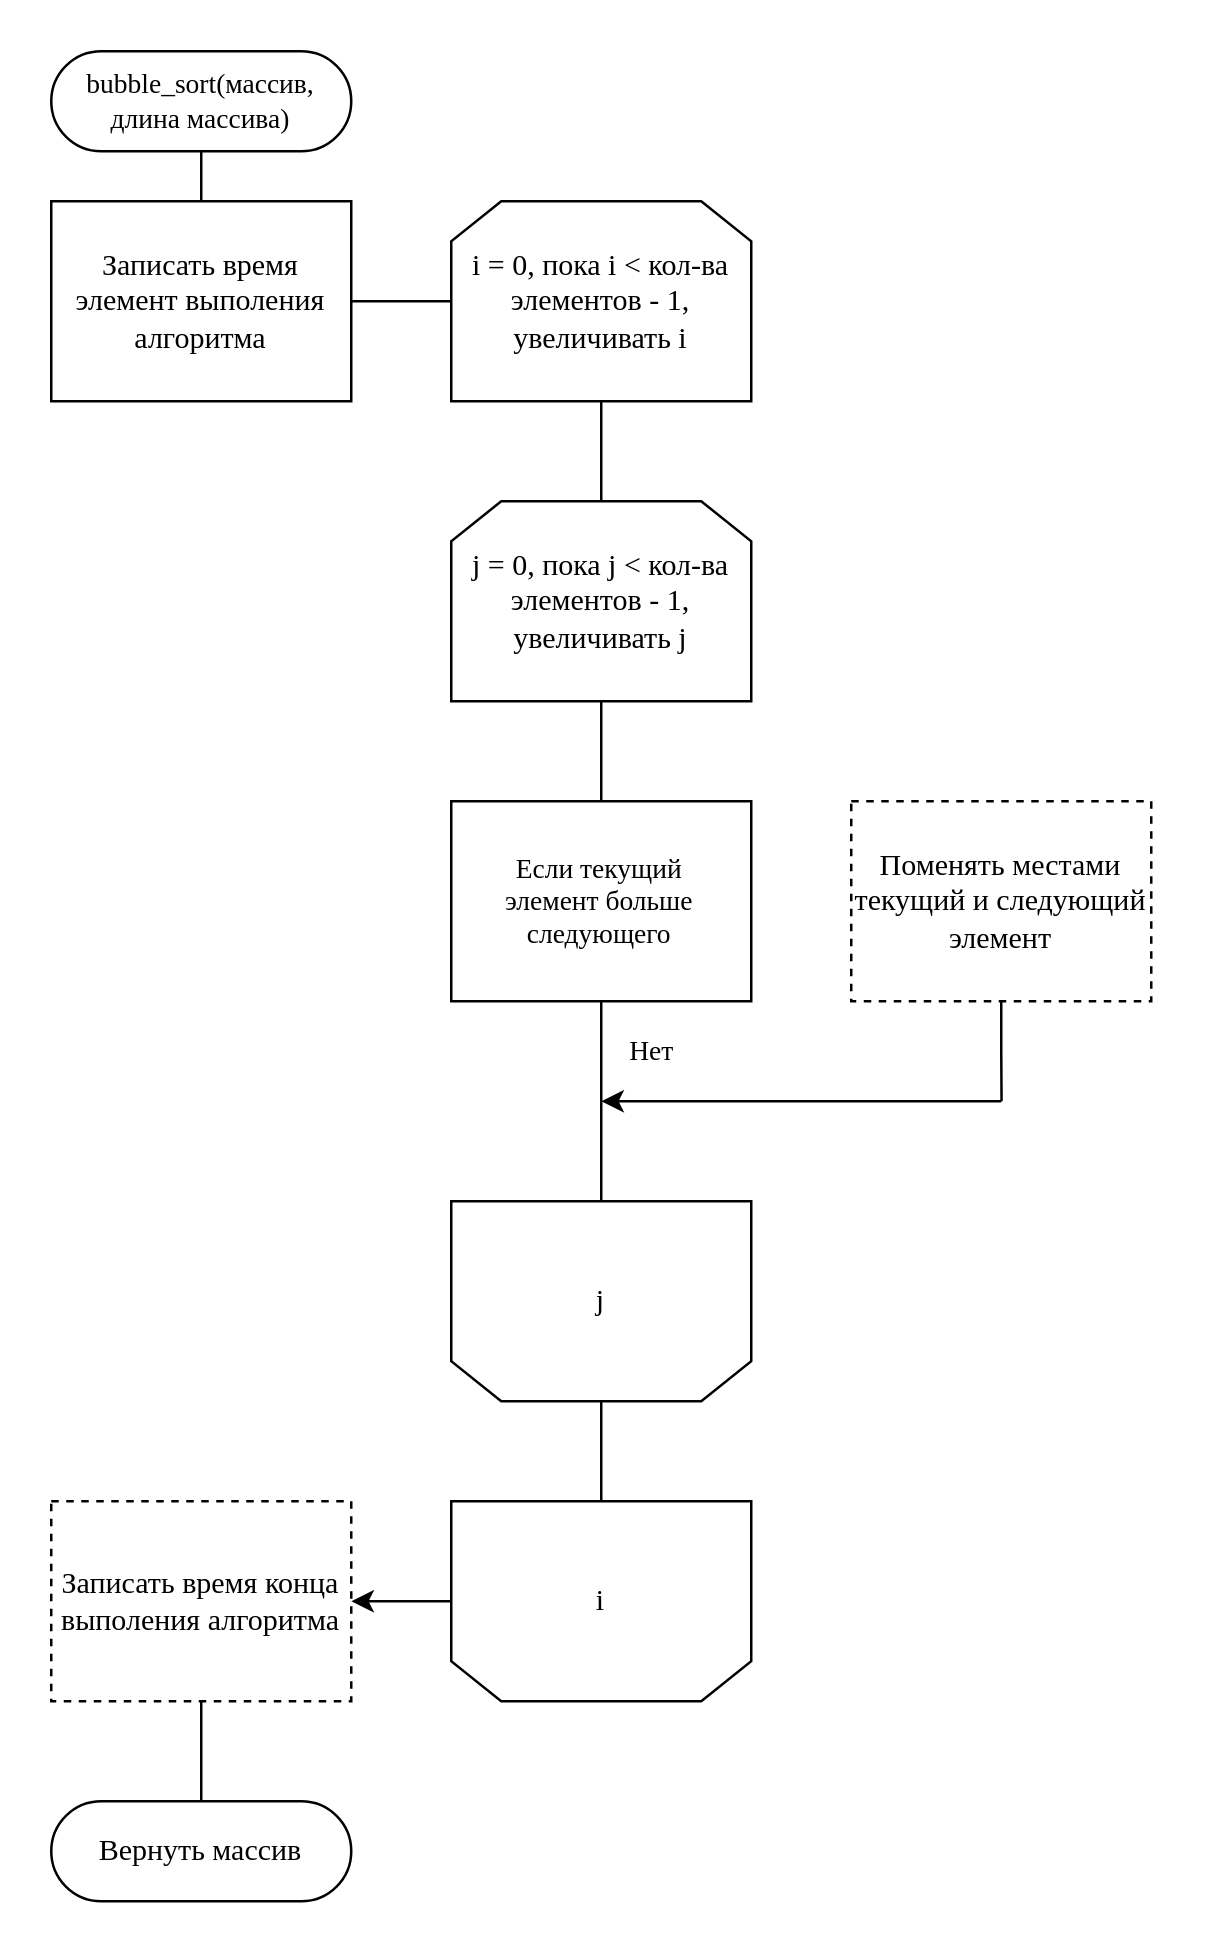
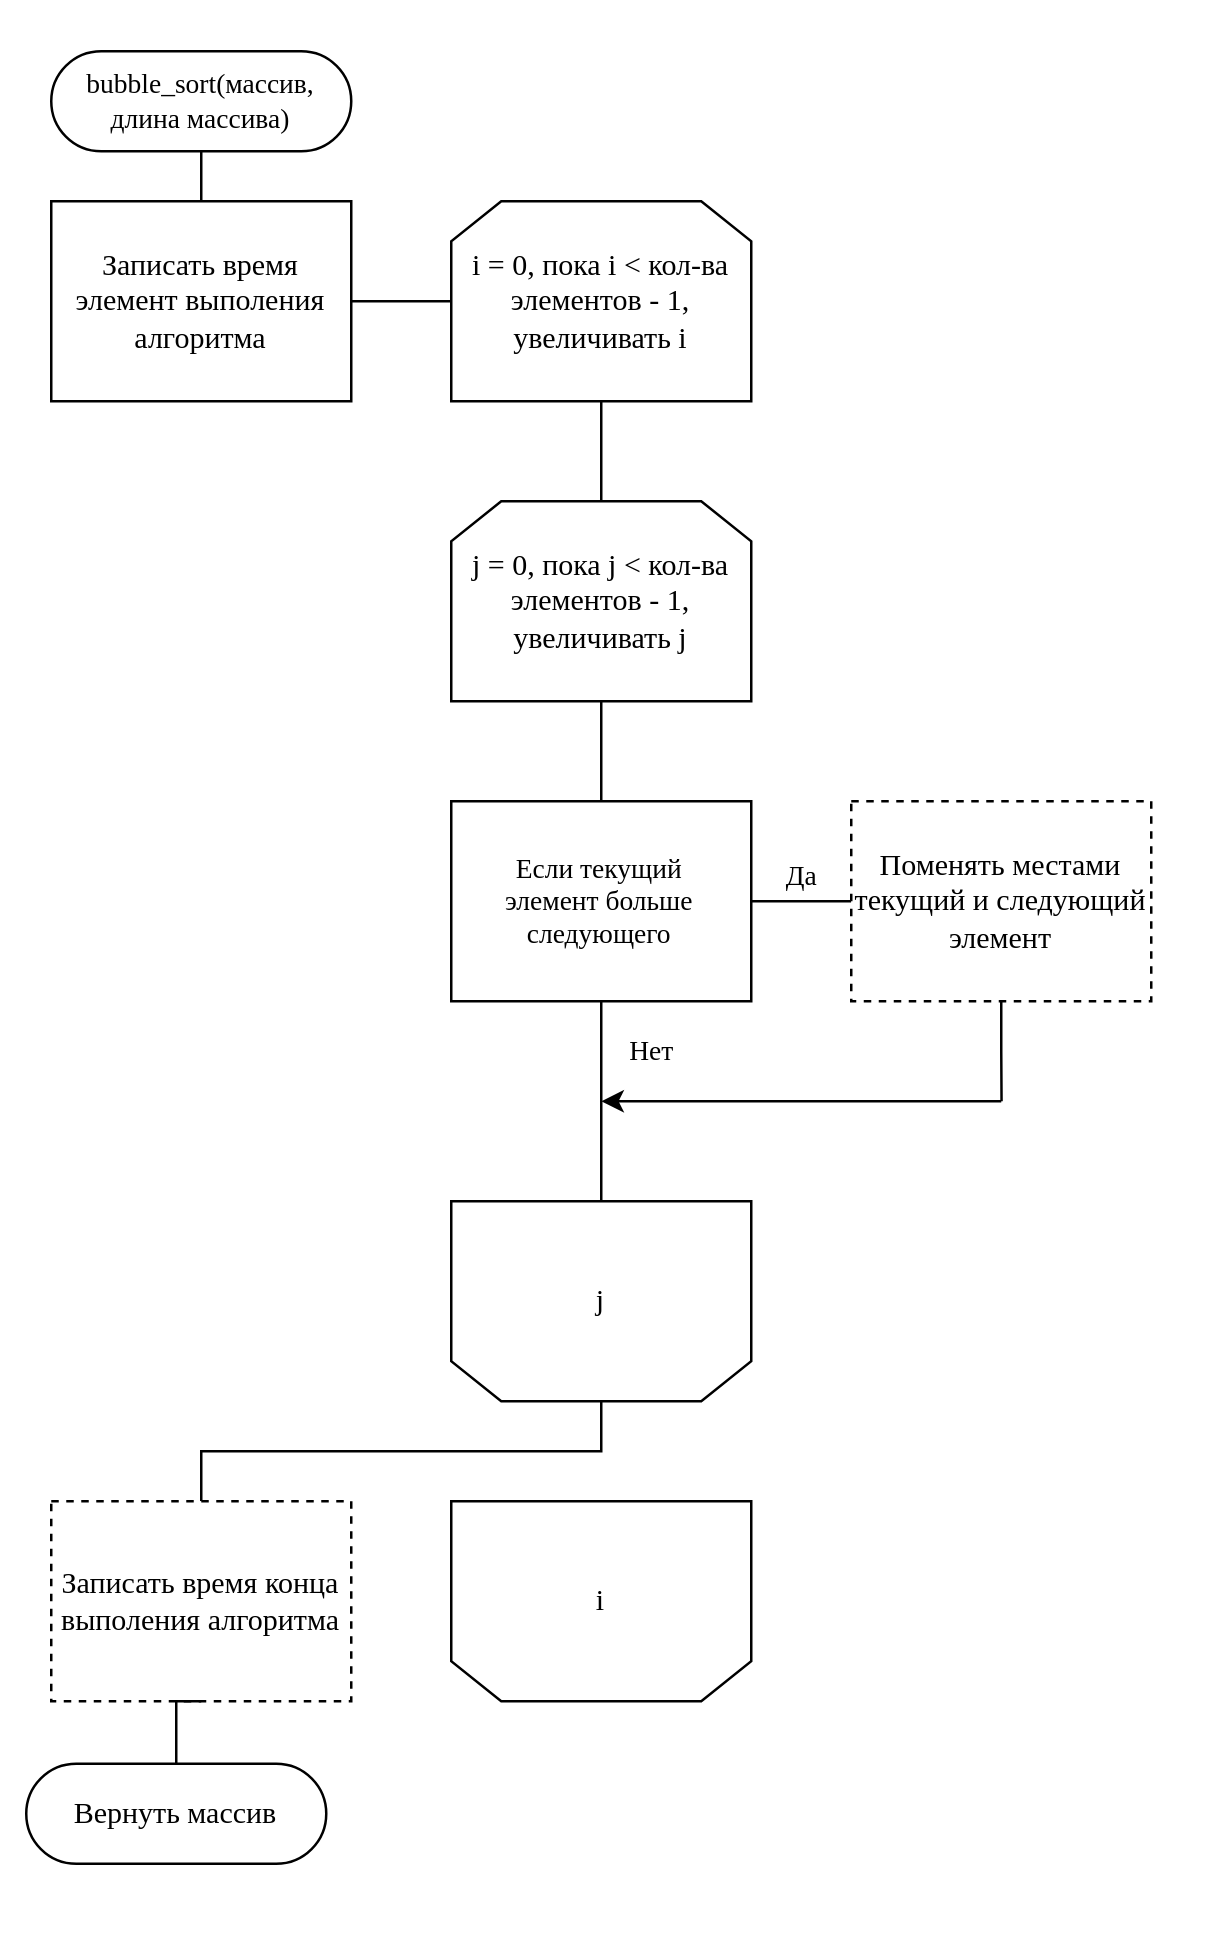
  <mxCell id="0" />
  <mxCell id="1" parent="0" />
  <mxCell id="2" style="edgeStyle=orthogonalEdgeStyle;rounded=0;orthogonalLoop=1;jettySize=auto;html=1;exitX=0.5;exitY=0.5;exitDx=0;exitDy=20;exitPerimeter=0;entryX=0.5;entryY=0;entryDx=0;entryDy=0;endArrow=none;endFill=0;fontFamily=Times New Roman;" parent="1" source="3" target="13" edge="1"><mxGeometry relative="1" as="geometry" /></mxCell>
  <mxCell id="3" value="bubble_sort(массив, длина массива)" style="html=1;dashed=0;whiteSpace=wrap;shape=mxgraph.dfd.start;fontSize=11;fontFamily=Times New Roman;" parent="1" vertex="1"><mxGeometry x="20" y="20" width="120" height="40" as="geometry" /></mxCell>
  <mxCell id="4" style="edgeStyle=orthogonalEdgeStyle;rounded=0;orthogonalLoop=1;jettySize=auto;html=1;exitX=0.5;exitY=1;exitDx=0;exitDy=0;entryX=0.5;entryY=0;entryDx=0;entryDy=0;endArrow=none;endFill=0;fontFamily=Times New Roman;" parent="1" source="5" target="9" edge="1"><mxGeometry relative="1" as="geometry" /></mxCell>
  <mxCell id="5" value="i = 0, пока i &amp;lt; кол-ва элементов - 1, увеличивать i" style="shape=loopLimit;whiteSpace=wrap;html=1;fontFamily=Times New Roman;" parent="1" vertex="1"><mxGeometry x="180" y="80" width="120" height="80" as="geometry" /></mxCell>
- <mxCell id="6" style="edgeStyle=orthogonalEdgeStyle;rounded=0;orthogonalLoop=1;jettySize=auto;html=1;exitX=1;exitY=0.5;exitDx=0;exitDy=0;entryX=1;entryY=0.5;entryDx=0;entryDy=0;fontFamily=Times New Roman;" parent="1" source="7" target="21" edge="1"><mxGeometry relative="1" as="geometry" /></mxCell>
  <mxCell id="7" value="i" style="shape=loopLimit;whiteSpace=wrap;html=1;direction=west;fontFamily=Times New Roman;" parent="1" vertex="1"><mxGeometry x="180" y="600" width="120" height="80" as="geometry" /></mxCell>
  <mxCell id="8" style="edgeStyle=orthogonalEdgeStyle;rounded=0;orthogonalLoop=1;jettySize=auto;html=1;exitX=0.5;exitY=1;exitDx=0;exitDy=0;entryX=0.5;entryY=0;entryDx=0;entryDy=0;endArrow=none;endFill=0;fontFamily=Times New Roman;" parent="1" source="9" target="17" edge="1"><mxGeometry relative="1" as="geometry" /></mxCell>
  <mxCell id="9" value="j = 0, пока j &amp;lt; кол-ва элементов - 1, увеличивать j" style="shape=loopLimit;whiteSpace=wrap;html=1;fontFamily=Times New Roman;" parent="1" vertex="1"><mxGeometry x="180" y="200" width="120" height="80" as="geometry" /></mxCell>
  <mxCell id="10" value="j" style="shape=loopLimit;whiteSpace=wrap;html=1;direction=west;fontFamily=Times New Roman;" parent="1" vertex="1"><mxGeometry x="180" y="480" width="120" height="80" as="geometry" /></mxCell>
- <mxCell id="11" value="Вернуть массив" style="html=1;dashed=0;whiteSpace=wrap;shape=mxgraph.dfd.start;fontFamily=Times New Roman;" parent="1" vertex="1"><mxGeometry x="20" y="720" width="120" height="40" as="geometry" /></mxCell>
+ <mxCell id="11" value="Вернуть массив" style="html=1;dashed=0;whiteSpace=wrap;shape=mxgraph.dfd.start;fontFamily=Times New Roman;" parent="1" vertex="1"><mxGeometry x="10" y="705" width="120" height="40" as="geometry" /></mxCell>
  <mxCell id="12" style="edgeStyle=orthogonalEdgeStyle;rounded=0;orthogonalLoop=1;jettySize=auto;html=1;exitX=1;exitY=0.5;exitDx=0;exitDy=0;entryX=0;entryY=0.5;entryDx=0;entryDy=0;endArrow=none;endFill=0;fontFamily=Times New Roman;" parent="1" source="13" target="5" edge="1"><mxGeometry relative="1" as="geometry" /></mxCell>
  <mxCell id="13" value="Записать время элемент выполения алгоритма" style="rounded=0;whiteSpace=wrap;html=1;fontFamily=Times New Roman;" parent="1" vertex="1"><mxGeometry x="20" y="80" width="120" height="80" as="geometry" /></mxCell>
- <mxCell id="14" style="edgeStyle=orthogonalEdgeStyle;rounded=0;orthogonalLoop=1;jettySize=auto;html=1;exitX=0.5;exitY=0;exitDx=0;exitDy=0;entryX=0.5;entryY=1;entryDx=0;entryDy=0;endArrow=none;endFill=0;fontFamily=Times New Roman;" parent="1" source="10" target="7" edge="1"><mxGeometry relative="1" as="geometry"><mxPoint x="80" y="560" as="sourcePoint" /></mxGeometry></mxCell>
+ <mxCell id="14" style="edgeStyle=orthogonalEdgeStyle;rounded=0;orthogonalLoop=1;jettySize=auto;html=1;exitX=0.5;exitY=0;exitDx=0;exitDy=0;endArrow=none;endFill=0;fontFamily=Times New Roman;" parent="1" source="10" target="21" edge="1"><mxGeometry relative="1" as="geometry"><mxPoint x="80" y="560" as="sourcePoint" /></mxGeometry></mxCell>
+ <mxCell id="15" value="Да" style="edgeStyle=orthogonalEdgeStyle;rounded=0;orthogonalLoop=1;jettySize=auto;html=1;exitX=1;exitY=0.5;exitDx=0;exitDy=0;entryX=0;entryY=0.5;entryDx=0;entryDy=0;endArrow=none;endFill=0;fontFamily=Times New Roman;" parent="1" source="17" target="19" edge="1"><mxGeometry y="10" relative="1" as="geometry"><mxPoint as="offset" /></mxGeometry></mxCell>
  <mxCell id="16" value="Нет" style="edgeStyle=orthogonalEdgeStyle;rounded=0;orthogonalLoop=1;jettySize=auto;html=1;exitX=0.5;exitY=1;exitDx=0;exitDy=0;entryX=0.5;entryY=1;entryDx=0;entryDy=0;endArrow=none;endFill=0;fontFamily=Times New Roman;" parent="1" source="17" target="10" edge="1"><mxGeometry x="-0.5" y="20" relative="1" as="geometry"><mxPoint as="offset" /></mxGeometry></mxCell>
  <mxCell id="17" value="Если текущий элемент больше следующего" style="whiteSpace=wrap;html=1;fontSize=11;spacingLeft=15;spacingRight=16;fontFamily=Times New Roman;rounded=0;" parent="1" vertex="1"><mxGeometry x="180" y="320" width="120" height="80" as="geometry" /></mxCell>
  <mxCell id="18" style="edgeStyle=orthogonalEdgeStyle;rounded=0;orthogonalLoop=1;jettySize=auto;html=1;exitX=0.5;exitY=1;exitDx=0;exitDy=0;endArrow=none;endFill=0;fontFamily=Times New Roman;" parent="1" source="19" edge="1"><mxGeometry relative="1" as="geometry"><mxPoint x="400.118" y="440" as="targetPoint" /></mxGeometry></mxCell>
  <mxCell id="19" value="Поменять местами текущий и следующий элемент" style="rounded=0;whiteSpace=wrap;html=1;fontFamily=Times New Roman;dashed=1;" parent="1" vertex="1"><mxGeometry x="340" y="320" width="120" height="80" as="geometry" /></mxCell>
  <mxCell id="20" value="" style="endArrow=classic;html=1;rounded=0;fontFamily=Times New Roman;" parent="1" edge="1"><mxGeometry width="50" height="50" relative="1" as="geometry"><mxPoint x="400" y="440" as="sourcePoint" /><mxPoint x="240" y="440" as="targetPoint" /></mxGeometry></mxCell>
  <mxCell id="21" value="Записать время конца выполения алгоритма" style="rounded=0;whiteSpace=wrap;html=1;fontFamily=Times New Roman;dashed=1;" parent="1" vertex="1"><mxGeometry x="20" y="600" width="120" height="80" as="geometry" /></mxCell>
  <mxCell id="22" style="edgeStyle=orthogonalEdgeStyle;rounded=0;orthogonalLoop=1;jettySize=auto;html=1;exitX=0.5;exitY=1;exitDx=0;exitDy=0;entryX=0.5;entryY=0.5;entryDx=0;entryDy=-20;entryPerimeter=0;endArrow=none;endFill=0;fontFamily=Times New Roman;" parent="1" source="21" target="11" edge="1"><mxGeometry relative="1" as="geometry" /></mxCell>
